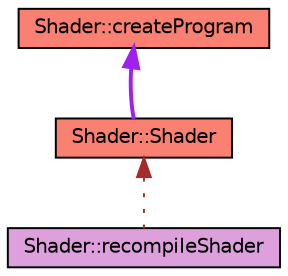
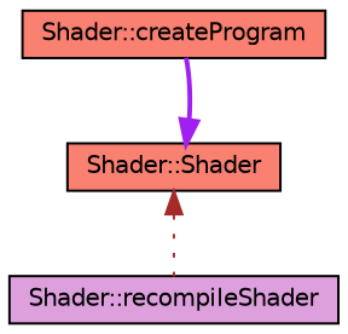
  digraph {
    rankdir=TB
    node [color=black fillcolor=salmon fontname=Helvetica fontsize=10 shape=record style=filled]
    edge [dir=back fontname=Helvetica fontsize=10 labelfontname=Helvetica labelfontsize=10]
    n1 [fontcolor=black height=0.2 label="Shader::createProgram" width=0.4]
    n2 [height=0.2 label="Shader::Shader" width=0.4]
    n3 [fillcolor=plum height=0.2 label="Shader::recompileShader" width=0.4]
-   n1 -> n2 [color=purple style=bold]
+   n2 -> n1 [color=purple style=bold]
    n2 -> n3 [color=brown style=dotted]
  }
